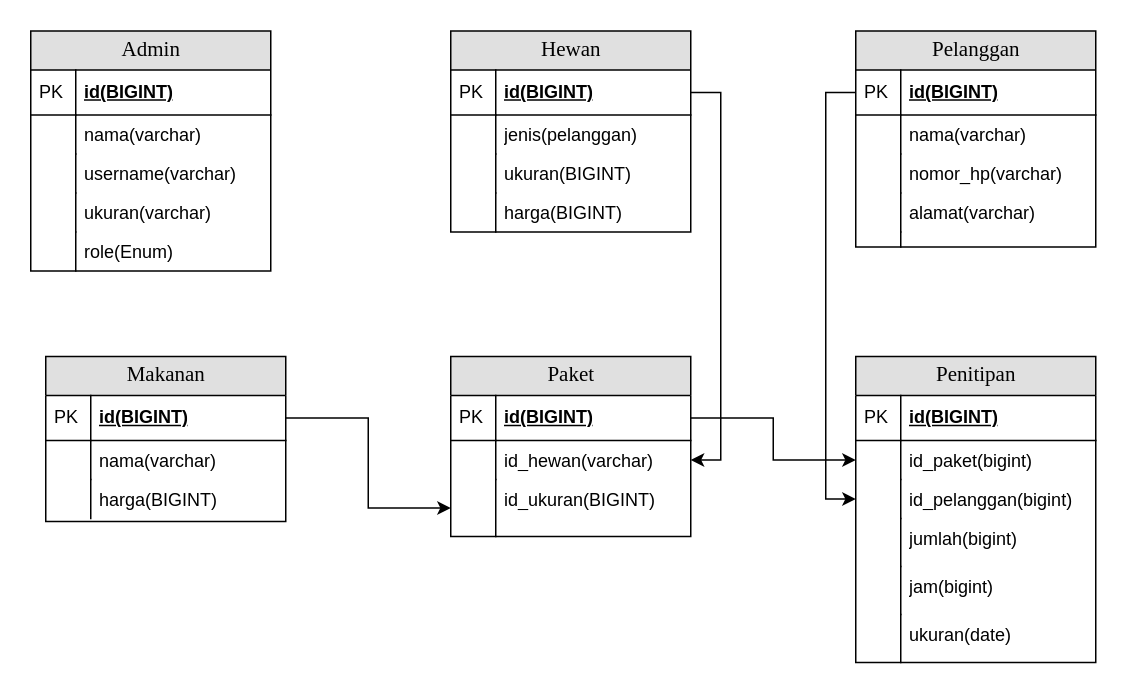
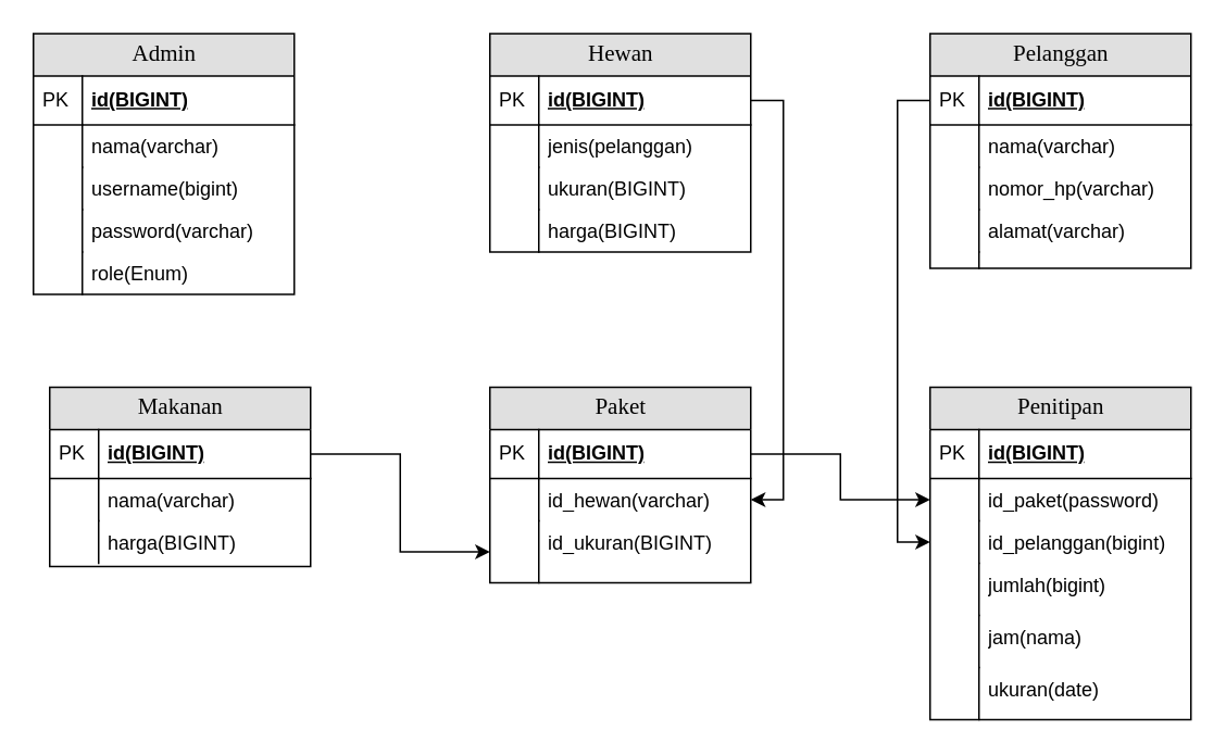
  <mxCell id="0" />
  <mxCell id="1" parent="0" />
  <mxCell id="2" value="Admin" style="swimlane;html=1;fontStyle=0;childLayout=stackLayout;horizontal=1;startSize=26;fillColor=#e0e0e0;horizontalStack=0;resizeParent=1;resizeLast=0;collapsible=1;marginBottom=0;swimlaneFillColor=#ffffff;align=center;rounded=0;shadow=0;comic=0;labelBackgroundColor=none;strokeWidth=1;fontFamily=Verdana;fontSize=14;swimlaneLine=1;" parent="1" vertex="1"><mxGeometry width="160" height="160" as="geometry" x="20" y="20" /></mxCell>
  <mxCell id="3" value="id(BIGINT)" style="shape=partialRectangle;top=0;left=0;right=0;bottom=1;html=1;align=left;verticalAlign=middle;fillColor=none;spacingLeft=34;spacingRight=4;whiteSpace=wrap;overflow=hidden;rotatable=0;points=[[0,0.5],[1,0.5]];portConstraint=eastwest;dropTarget=0;fontStyle=5;" parent="2" vertex="1"><mxGeometry y="26" width="160" height="30" as="geometry" /></mxCell>
  <mxCell id="4" value="PK" style="shape=partialRectangle;top=0;left=0;bottom=0;html=1;fillColor=none;align=left;verticalAlign=middle;spacingLeft=4;spacingRight=4;whiteSpace=wrap;overflow=hidden;rotatable=0;points=[];portConstraint=eastwest;part=1;" parent="3" vertex="1" connectable="0"><mxGeometry width="30" height="30" as="geometry" /></mxCell>
  <mxCell id="5" value="nama(varchar)" style="shape=partialRectangle;top=0;left=0;right=0;bottom=0;html=1;align=left;verticalAlign=top;fillColor=none;spacingLeft=34;spacingRight=4;whiteSpace=wrap;overflow=hidden;rotatable=0;points=[[0,0.5],[1,0.5]];portConstraint=eastwest;dropTarget=0;" parent="2" vertex="1"><mxGeometry y="56" width="160" height="26" as="geometry" /></mxCell>
  <mxCell id="6" value="" style="shape=partialRectangle;top=0;left=0;bottom=0;html=1;fillColor=none;align=left;verticalAlign=top;spacingLeft=4;spacingRight=4;whiteSpace=wrap;overflow=hidden;rotatable=0;points=[];portConstraint=eastwest;part=1;" parent="5" vertex="1" connectable="0"><mxGeometry width="30" height="26" as="geometry" /></mxCell>
- <mxCell id="7" value="username(varchar)" style="shape=partialRectangle;top=0;left=0;right=0;bottom=0;html=1;align=left;verticalAlign=top;fillColor=none;spacingLeft=34;spacingRight=4;whiteSpace=wrap;overflow=hidden;rotatable=0;points=[[0,0.5],[1,0.5]];portConstraint=eastwest;dropTarget=0;" parent="2" vertex="1"><mxGeometry y="82" width="160" height="26" as="geometry" /></mxCell>
+ <mxCell id="7" value="username(bigint)" style="shape=partialRectangle;top=0;left=0;right=0;bottom=0;html=1;align=left;verticalAlign=top;fillColor=none;spacingLeft=34;spacingRight=4;whiteSpace=wrap;overflow=hidden;rotatable=0;points=[[0,0.5],[1,0.5]];portConstraint=eastwest;dropTarget=0;" parent="2" vertex="1"><mxGeometry y="82" width="160" height="26" as="geometry" /></mxCell>
  <mxCell id="8" value="" style="shape=partialRectangle;top=0;left=0;bottom=0;html=1;fillColor=none;align=left;verticalAlign=top;spacingLeft=4;spacingRight=4;whiteSpace=wrap;overflow=hidden;rotatable=0;points=[];portConstraint=eastwest;part=1;" parent="7" vertex="1" connectable="0"><mxGeometry width="30" height="26" as="geometry" /></mxCell>
- <mxCell id="9" value="ukuran(varchar)" style="shape=partialRectangle;top=0;left=0;right=0;bottom=0;html=1;align=left;verticalAlign=top;fillColor=none;spacingLeft=34;spacingRight=4;whiteSpace=wrap;overflow=hidden;rotatable=0;points=[[0,0.5],[1,0.5]];portConstraint=eastwest;dropTarget=0;" parent="2" vertex="1"><mxGeometry y="108" width="160" height="26" as="geometry" /></mxCell>
+ <mxCell id="9" value="password(varchar)" style="shape=partialRectangle;top=0;left=0;right=0;bottom=0;html=1;align=left;verticalAlign=top;fillColor=none;spacingLeft=34;spacingRight=4;whiteSpace=wrap;overflow=hidden;rotatable=0;points=[[0,0.5],[1,0.5]];portConstraint=eastwest;dropTarget=0;" parent="2" vertex="1"><mxGeometry y="108" width="160" height="26" as="geometry" /></mxCell>
  <mxCell id="10" value="" style="shape=partialRectangle;top=0;left=0;bottom=0;html=1;fillColor=none;align=left;verticalAlign=top;spacingLeft=4;spacingRight=4;whiteSpace=wrap;overflow=hidden;rotatable=0;points=[];portConstraint=eastwest;part=1;" parent="9" vertex="1" connectable="0"><mxGeometry width="30" height="26" as="geometry" /></mxCell>
  <mxCell id="11" value="role(Enum)" style="shape=partialRectangle;top=0;left=0;right=0;bottom=0;html=1;align=left;verticalAlign=top;fillColor=none;spacingLeft=34;spacingRight=4;whiteSpace=wrap;overflow=hidden;rotatable=0;points=[[0,0.5],[1,0.5]];portConstraint=eastwest;dropTarget=0;" vertex="1" parent="2"><mxGeometry y="134" width="160" height="26" as="geometry" /></mxCell>
  <mxCell id="12" value="" style="shape=partialRectangle;top=0;left=0;bottom=0;html=1;fillColor=none;align=left;verticalAlign=top;spacingLeft=4;spacingRight=4;whiteSpace=wrap;overflow=hidden;rotatable=0;points=[];portConstraint=eastwest;part=1;" vertex="1" connectable="0" parent="11"><mxGeometry width="30" height="26" as="geometry" /></mxCell>
  <mxCell id="13" value="Hewan" style="swimlane;html=1;fontStyle=0;childLayout=stackLayout;horizontal=1;startSize=26;fillColor=#e0e0e0;horizontalStack=0;resizeParent=1;resizeLast=0;collapsible=1;marginBottom=0;swimlaneFillColor=#ffffff;align=center;rounded=0;shadow=0;comic=0;labelBackgroundColor=none;strokeWidth=1;fontFamily=Verdana;fontSize=14;swimlaneLine=1;" vertex="1" parent="1"><mxGeometry x="300" width="160" height="134" as="geometry" y="20" /></mxCell>
  <mxCell id="14" value="id(BIGINT)" style="shape=partialRectangle;top=0;left=0;right=0;bottom=1;html=1;align=left;verticalAlign=middle;fillColor=none;spacingLeft=34;spacingRight=4;whiteSpace=wrap;overflow=hidden;rotatable=0;points=[[0,0.5],[1,0.5]];portConstraint=eastwest;dropTarget=0;fontStyle=5;" vertex="1" parent="13"><mxGeometry y="26" width="160" height="30" as="geometry" /></mxCell>
  <mxCell id="15" value="PK" style="shape=partialRectangle;top=0;left=0;bottom=0;html=1;fillColor=none;align=left;verticalAlign=middle;spacingLeft=4;spacingRight=4;whiteSpace=wrap;overflow=hidden;rotatable=0;points=[];portConstraint=eastwest;part=1;" vertex="1" connectable="0" parent="14"><mxGeometry width="30" height="30" as="geometry" /></mxCell>
  <mxCell id="16" value="jenis(pelanggan)" style="shape=partialRectangle;top=0;left=0;right=0;bottom=0;html=1;align=left;verticalAlign=top;fillColor=none;spacingLeft=34;spacingRight=4;whiteSpace=wrap;overflow=hidden;rotatable=0;points=[[0,0.5],[1,0.5]];portConstraint=eastwest;dropTarget=0;" vertex="1" parent="13"><mxGeometry y="56" width="160" height="26" as="geometry" /></mxCell>
  <mxCell id="17" value="" style="shape=partialRectangle;top=0;left=0;bottom=0;html=1;fillColor=none;align=left;verticalAlign=top;spacingLeft=4;spacingRight=4;whiteSpace=wrap;overflow=hidden;rotatable=0;points=[];portConstraint=eastwest;part=1;" vertex="1" connectable="0" parent="16"><mxGeometry width="30" height="26" as="geometry" /></mxCell>
  <mxCell id="18" value="ukuran(BIGINT)" style="shape=partialRectangle;top=0;left=0;right=0;bottom=0;html=1;align=left;verticalAlign=top;fillColor=none;spacingLeft=34;spacingRight=4;whiteSpace=wrap;overflow=hidden;rotatable=0;points=[[0,0.5],[1,0.5]];portConstraint=eastwest;dropTarget=0;" vertex="1" parent="13"><mxGeometry y="82" width="160" height="26" as="geometry" /></mxCell>
  <mxCell id="19" value="" style="shape=partialRectangle;top=0;left=0;bottom=0;html=1;fillColor=none;align=left;verticalAlign=top;spacingLeft=4;spacingRight=4;whiteSpace=wrap;overflow=hidden;rotatable=0;points=[];portConstraint=eastwest;part=1;" vertex="1" connectable="0" parent="18"><mxGeometry width="30" height="26" as="geometry" /></mxCell>
  <mxCell id="20" value="harga(BIGINT)" style="shape=partialRectangle;top=0;left=0;right=0;bottom=0;html=1;align=left;verticalAlign=top;fillColor=none;spacingLeft=34;spacingRight=4;whiteSpace=wrap;overflow=hidden;rotatable=0;points=[[0,0.5],[1,0.5]];portConstraint=eastwest;dropTarget=0;" vertex="1" parent="13"><mxGeometry y="108" width="160" height="26" as="geometry" /></mxCell>
  <mxCell id="21" value="" style="shape=partialRectangle;top=0;left=0;bottom=0;html=1;fillColor=none;align=left;verticalAlign=top;spacingLeft=4;spacingRight=4;whiteSpace=wrap;overflow=hidden;rotatable=0;points=[];portConstraint=eastwest;part=1;" vertex="1" connectable="0" parent="20"><mxGeometry width="30" height="26" as="geometry" /></mxCell>
  <mxCell id="22" value="Pelanggan" style="swimlane;html=1;fontStyle=0;childLayout=stackLayout;horizontal=1;startSize=26;fillColor=#e0e0e0;horizontalStack=0;resizeParent=1;resizeLast=0;collapsible=1;marginBottom=0;swimlaneFillColor=#ffffff;align=center;rounded=0;shadow=0;comic=0;labelBackgroundColor=none;strokeWidth=1;fontFamily=Verdana;fontSize=14;swimlaneLine=1;" vertex="1" parent="1"><mxGeometry x="570" width="160" height="144" as="geometry" y="20" /></mxCell>
  <mxCell id="23" value="id(BIGINT)" style="shape=partialRectangle;top=0;left=0;right=0;bottom=1;html=1;align=left;verticalAlign=middle;fillColor=none;spacingLeft=34;spacingRight=4;whiteSpace=wrap;overflow=hidden;rotatable=0;points=[[0,0.5],[1,0.5]];portConstraint=eastwest;dropTarget=0;fontStyle=5;" vertex="1" parent="22"><mxGeometry y="26" width="160" height="30" as="geometry" /></mxCell>
  <mxCell id="24" value="PK" style="shape=partialRectangle;top=0;left=0;bottom=0;html=1;fillColor=none;align=left;verticalAlign=middle;spacingLeft=4;spacingRight=4;whiteSpace=wrap;overflow=hidden;rotatable=0;points=[];portConstraint=eastwest;part=1;" vertex="1" connectable="0" parent="23"><mxGeometry width="30" height="30" as="geometry" /></mxCell>
  <mxCell id="25" value="nama(varchar)" style="shape=partialRectangle;top=0;left=0;right=0;bottom=0;html=1;align=left;verticalAlign=top;fillColor=none;spacingLeft=34;spacingRight=4;whiteSpace=wrap;overflow=hidden;rotatable=0;points=[[0,0.5],[1,0.5]];portConstraint=eastwest;dropTarget=0;" vertex="1" parent="22"><mxGeometry y="56" width="160" height="26" as="geometry" /></mxCell>
  <mxCell id="26" value="" style="shape=partialRectangle;top=0;left=0;bottom=0;html=1;fillColor=none;align=left;verticalAlign=top;spacingLeft=4;spacingRight=4;whiteSpace=wrap;overflow=hidden;rotatable=0;points=[];portConstraint=eastwest;part=1;" vertex="1" connectable="0" parent="25"><mxGeometry width="30" height="26" as="geometry" /></mxCell>
  <mxCell id="27" value="nomor_hp(varchar)" style="shape=partialRectangle;top=0;left=0;right=0;bottom=0;html=1;align=left;verticalAlign=top;fillColor=none;spacingLeft=34;spacingRight=4;whiteSpace=wrap;overflow=hidden;rotatable=0;points=[[0,0.5],[1,0.5]];portConstraint=eastwest;dropTarget=0;" vertex="1" parent="22"><mxGeometry y="82" width="160" height="26" as="geometry" /></mxCell>
  <mxCell id="28" value="" style="shape=partialRectangle;top=0;left=0;bottom=0;html=1;fillColor=none;align=left;verticalAlign=top;spacingLeft=4;spacingRight=4;whiteSpace=wrap;overflow=hidden;rotatable=0;points=[];portConstraint=eastwest;part=1;" vertex="1" connectable="0" parent="27"><mxGeometry width="30" height="26" as="geometry" /></mxCell>
  <mxCell id="29" value="alamat(varchar)" style="shape=partialRectangle;top=0;left=0;right=0;bottom=0;html=1;align=left;verticalAlign=top;fillColor=none;spacingLeft=34;spacingRight=4;whiteSpace=wrap;overflow=hidden;rotatable=0;points=[[0,0.5],[1,0.5]];portConstraint=eastwest;dropTarget=0;" vertex="1" parent="22"><mxGeometry y="108" width="160" height="26" as="geometry" /></mxCell>
  <mxCell id="30" value="" style="shape=partialRectangle;top=0;left=0;bottom=0;html=1;fillColor=none;align=left;verticalAlign=top;spacingLeft=4;spacingRight=4;whiteSpace=wrap;overflow=hidden;rotatable=0;points=[];portConstraint=eastwest;part=1;" vertex="1" connectable="0" parent="29"><mxGeometry width="30" height="26" as="geometry" /></mxCell>
  <mxCell id="31" value="" style="shape=partialRectangle;top=0;left=0;right=0;bottom=0;html=1;align=left;verticalAlign=top;fillColor=none;spacingLeft=34;spacingRight=4;whiteSpace=wrap;overflow=hidden;rotatable=0;points=[[0,0.5],[1,0.5]];portConstraint=eastwest;dropTarget=0;" vertex="1" parent="22"><mxGeometry y="134" width="160" height="10" as="geometry" /></mxCell>
  <mxCell id="32" value="" style="shape=partialRectangle;top=0;left=0;bottom=0;html=1;fillColor=none;align=left;verticalAlign=top;spacingLeft=4;spacingRight=4;whiteSpace=wrap;overflow=hidden;rotatable=0;points=[];portConstraint=eastwest;part=1;" vertex="1" connectable="0" parent="31"><mxGeometry width="30" height="10" as="geometry" /></mxCell>
  <mxCell id="33" value="Penitipan" style="swimlane;html=1;fontStyle=0;childLayout=stackLayout;horizontal=1;startSize=26;fillColor=#e0e0e0;horizontalStack=0;resizeParent=1;resizeLast=0;collapsible=1;marginBottom=0;swimlaneFillColor=#ffffff;align=center;rounded=0;shadow=0;comic=0;labelBackgroundColor=none;strokeWidth=1;fontFamily=Verdana;fontSize=14;swimlaneLine=1;" vertex="1" parent="1"><mxGeometry x="570" y="237" width="160" height="204" as="geometry" /></mxCell>
  <mxCell id="34" value="id(BIGINT)" style="shape=partialRectangle;top=0;left=0;right=0;bottom=1;html=1;align=left;verticalAlign=middle;fillColor=none;spacingLeft=34;spacingRight=4;whiteSpace=wrap;overflow=hidden;rotatable=0;points=[[0,0.5],[1,0.5]];portConstraint=eastwest;dropTarget=0;fontStyle=5;" vertex="1" parent="33"><mxGeometry y="26" width="160" height="30" as="geometry" /></mxCell>
  <mxCell id="35" value="PK" style="shape=partialRectangle;top=0;left=0;bottom=0;html=1;fillColor=none;align=left;verticalAlign=middle;spacingLeft=4;spacingRight=4;whiteSpace=wrap;overflow=hidden;rotatable=0;points=[];portConstraint=eastwest;part=1;" vertex="1" connectable="0" parent="34"><mxGeometry width="30" height="30" as="geometry" /></mxCell>
- <mxCell id="36" value="id_paket(bigint)" style="shape=partialRectangle;top=0;left=0;right=0;bottom=0;html=1;align=left;verticalAlign=top;fillColor=none;spacingLeft=34;spacingRight=4;whiteSpace=wrap;overflow=hidden;rotatable=0;points=[[0,0.5],[1,0.5]];portConstraint=eastwest;dropTarget=0;" vertex="1" parent="33"><mxGeometry y="56" width="160" height="26" as="geometry" /></mxCell>
+ <mxCell id="36" value="id_paket(password)" style="shape=partialRectangle;top=0;left=0;right=0;bottom=0;html=1;align=left;verticalAlign=top;fillColor=none;spacingLeft=34;spacingRight=4;whiteSpace=wrap;overflow=hidden;rotatable=0;points=[[0,0.5],[1,0.5]];portConstraint=eastwest;dropTarget=0;" vertex="1" parent="33"><mxGeometry y="56" width="160" height="26" as="geometry" /></mxCell>
  <mxCell id="37" value="" style="shape=partialRectangle;top=0;left=0;bottom=0;html=1;fillColor=none;align=left;verticalAlign=top;spacingLeft=4;spacingRight=4;whiteSpace=wrap;overflow=hidden;rotatable=0;points=[];portConstraint=eastwest;part=1;" vertex="1" connectable="0" parent="36"><mxGeometry width="30" height="26" as="geometry" /></mxCell>
  <mxCell id="38" value="id_pelanggan(bigint)" style="shape=partialRectangle;top=0;left=0;right=0;bottom=0;html=1;align=left;verticalAlign=top;fillColor=none;spacingLeft=34;spacingRight=4;whiteSpace=wrap;overflow=hidden;rotatable=0;points=[[0,0.5],[1,0.5]];portConstraint=eastwest;dropTarget=0;" vertex="1" parent="33"><mxGeometry y="82" width="160" height="26" as="geometry" /></mxCell>
  <mxCell id="39" value="" style="shape=partialRectangle;top=0;left=0;bottom=0;html=1;fillColor=none;align=left;verticalAlign=top;spacingLeft=4;spacingRight=4;whiteSpace=wrap;overflow=hidden;rotatable=0;points=[];portConstraint=eastwest;part=1;" vertex="1" connectable="0" parent="38"><mxGeometry width="30" height="26" as="geometry" /></mxCell>
  <mxCell id="40" value="jumlah(bigint)" style="shape=partialRectangle;top=0;left=0;right=0;bottom=0;html=1;align=left;verticalAlign=top;fillColor=none;spacingLeft=34;spacingRight=4;whiteSpace=wrap;overflow=hidden;rotatable=0;points=[[0,0.5],[1,0.5]];portConstraint=eastwest;dropTarget=0;" vertex="1" parent="33"><mxGeometry y="108" width="160" height="32" as="geometry" /></mxCell>
  <mxCell id="41" value="" style="shape=partialRectangle;top=0;left=0;bottom=0;html=1;fillColor=none;align=left;verticalAlign=top;spacingLeft=4;spacingRight=4;whiteSpace=wrap;overflow=hidden;rotatable=0;points=[];portConstraint=eastwest;part=1;" vertex="1" connectable="0" parent="40"><mxGeometry width="30" height="32" as="geometry" /></mxCell>
- <mxCell id="42" value="jam(bigint)" style="shape=partialRectangle;top=0;left=0;right=0;bottom=0;html=1;align=left;verticalAlign=top;fillColor=none;spacingLeft=34;spacingRight=4;whiteSpace=wrap;overflow=hidden;rotatable=0;points=[[0,0.5],[1,0.5]];portConstraint=eastwest;dropTarget=0;" vertex="1" parent="33"><mxGeometry y="140" width="160" height="32" as="geometry" /></mxCell>
+ <mxCell id="42" value="jam(nama)" style="shape=partialRectangle;top=0;left=0;right=0;bottom=0;html=1;align=left;verticalAlign=top;fillColor=none;spacingLeft=34;spacingRight=4;whiteSpace=wrap;overflow=hidden;rotatable=0;points=[[0,0.5],[1,0.5]];portConstraint=eastwest;dropTarget=0;" vertex="1" parent="33"><mxGeometry y="140" width="160" height="32" as="geometry" /></mxCell>
  <mxCell id="43" value="" style="shape=partialRectangle;top=0;left=0;bottom=0;html=1;fillColor=none;align=left;verticalAlign=top;spacingLeft=4;spacingRight=4;whiteSpace=wrap;overflow=hidden;rotatable=0;points=[];portConstraint=eastwest;part=1;" vertex="1" connectable="0" parent="42"><mxGeometry width="30" height="32" as="geometry" /></mxCell>
  <mxCell id="44" value="ukuran(date)" style="shape=partialRectangle;top=0;left=0;right=0;bottom=0;html=1;align=left;verticalAlign=top;fillColor=none;spacingLeft=34;spacingRight=4;whiteSpace=wrap;overflow=hidden;rotatable=0;points=[[0,0.5],[1,0.5]];portConstraint=eastwest;dropTarget=0;" vertex="1" parent="33"><mxGeometry y="172" width="160" height="32" as="geometry" /></mxCell>
  <mxCell id="45" value="" style="shape=partialRectangle;top=0;left=0;bottom=0;html=1;fillColor=none;align=left;verticalAlign=top;spacingLeft=4;spacingRight=4;whiteSpace=wrap;overflow=hidden;rotatable=0;points=[];portConstraint=eastwest;part=1;" vertex="1" connectable="0" parent="44"><mxGeometry width="30" height="32" as="geometry" /></mxCell>
  <mxCell id="46" value="Makanan" style="swimlane;html=1;fontStyle=0;childLayout=stackLayout;horizontal=1;startSize=26;fillColor=#e0e0e0;horizontalStack=0;resizeParent=1;resizeLast=0;collapsible=1;marginBottom=0;swimlaneFillColor=#ffffff;align=center;rounded=0;shadow=0;comic=0;labelBackgroundColor=none;strokeWidth=1;fontFamily=Verdana;fontSize=14;swimlaneLine=1;" vertex="1" parent="1"><mxGeometry x="30" y="237" width="160" height="110" as="geometry" /></mxCell>
  <mxCell id="47" value="id(BIGINT)" style="shape=partialRectangle;top=0;left=0;right=0;bottom=1;html=1;align=left;verticalAlign=middle;fillColor=none;spacingLeft=34;spacingRight=4;whiteSpace=wrap;overflow=hidden;rotatable=0;points=[[0,0.5],[1,0.5]];portConstraint=eastwest;dropTarget=0;fontStyle=5;" vertex="1" parent="46"><mxGeometry y="26" width="160" height="30" as="geometry" /></mxCell>
  <mxCell id="48" value="PK" style="shape=partialRectangle;top=0;left=0;bottom=0;html=1;fillColor=none;align=left;verticalAlign=middle;spacingLeft=4;spacingRight=4;whiteSpace=wrap;overflow=hidden;rotatable=0;points=[];portConstraint=eastwest;part=1;" vertex="1" connectable="0" parent="47"><mxGeometry width="30" height="30" as="geometry" /></mxCell>
  <mxCell id="49" value="nama(varchar)" style="shape=partialRectangle;top=0;left=0;right=0;bottom=0;html=1;align=left;verticalAlign=top;fillColor=none;spacingLeft=34;spacingRight=4;whiteSpace=wrap;overflow=hidden;rotatable=0;points=[[0,0.5],[1,0.5]];portConstraint=eastwest;dropTarget=0;" vertex="1" parent="46"><mxGeometry y="56" width="160" height="26" as="geometry" /></mxCell>
  <mxCell id="50" value="" style="shape=partialRectangle;top=0;left=0;bottom=0;html=1;fillColor=none;align=left;verticalAlign=top;spacingLeft=4;spacingRight=4;whiteSpace=wrap;overflow=hidden;rotatable=0;points=[];portConstraint=eastwest;part=1;" vertex="1" connectable="0" parent="49"><mxGeometry width="30" height="26" as="geometry" /></mxCell>
  <mxCell id="51" value="harga(BIGINT)" style="shape=partialRectangle;top=0;left=0;right=0;bottom=0;html=1;align=left;verticalAlign=top;fillColor=none;spacingLeft=34;spacingRight=4;whiteSpace=wrap;overflow=hidden;rotatable=0;points=[[0,0.5],[1,0.5]];portConstraint=eastwest;dropTarget=0;" vertex="1" parent="46"><mxGeometry y="82" width="160" height="26" as="geometry" /></mxCell>
  <mxCell id="52" value="" style="shape=partialRectangle;top=0;left=0;bottom=0;html=1;fillColor=none;align=left;verticalAlign=top;spacingLeft=4;spacingRight=4;whiteSpace=wrap;overflow=hidden;rotatable=0;points=[];portConstraint=eastwest;part=1;" vertex="1" connectable="0" parent="51"><mxGeometry width="30" height="26" as="geometry" /></mxCell>
  <mxCell id="53" value="Paket" style="swimlane;html=1;fontStyle=0;childLayout=stackLayout;horizontal=1;startSize=26;fillColor=#e0e0e0;horizontalStack=0;resizeParent=1;resizeLast=0;collapsible=1;marginBottom=0;swimlaneFillColor=#ffffff;align=center;rounded=0;shadow=0;comic=0;labelBackgroundColor=none;strokeWidth=1;fontFamily=Verdana;fontSize=14;swimlaneLine=1;" vertex="1" parent="1"><mxGeometry x="300" y="237" width="160" height="120" as="geometry" /></mxCell>
  <mxCell id="54" value="id(BIGINT)" style="shape=partialRectangle;top=0;left=0;right=0;bottom=1;html=1;align=left;verticalAlign=middle;fillColor=none;spacingLeft=34;spacingRight=4;whiteSpace=wrap;overflow=hidden;rotatable=0;points=[[0,0.5],[1,0.5]];portConstraint=eastwest;dropTarget=0;fontStyle=5;" vertex="1" parent="53"><mxGeometry y="26" width="160" height="30" as="geometry" /></mxCell>
  <mxCell id="55" value="PK" style="shape=partialRectangle;top=0;left=0;bottom=0;html=1;fillColor=none;align=left;verticalAlign=middle;spacingLeft=4;spacingRight=4;whiteSpace=wrap;overflow=hidden;rotatable=0;points=[];portConstraint=eastwest;part=1;" vertex="1" connectable="0" parent="54"><mxGeometry width="30" height="30" as="geometry" /></mxCell>
  <mxCell id="56" value="id_hewan(varchar)" style="shape=partialRectangle;top=0;left=0;right=0;bottom=0;html=1;align=left;verticalAlign=top;fillColor=none;spacingLeft=34;spacingRight=4;whiteSpace=wrap;overflow=hidden;rotatable=0;points=[[0,0.5],[1,0.5]];portConstraint=eastwest;dropTarget=0;" vertex="1" parent="53"><mxGeometry y="56" width="160" height="26" as="geometry" /></mxCell>
  <mxCell id="57" value="" style="shape=partialRectangle;top=0;left=0;bottom=0;html=1;fillColor=none;align=left;verticalAlign=top;spacingLeft=4;spacingRight=4;whiteSpace=wrap;overflow=hidden;rotatable=0;points=[];portConstraint=eastwest;part=1;" vertex="1" connectable="0" parent="56"><mxGeometry width="30" height="26" as="geometry" /></mxCell>
  <mxCell id="58" value="id_ukuran(BIGINT)" style="shape=partialRectangle;top=0;left=0;right=0;bottom=0;html=1;align=left;verticalAlign=top;fillColor=none;spacingLeft=34;spacingRight=4;whiteSpace=wrap;overflow=hidden;rotatable=0;points=[[0,0.5],[1,0.5]];portConstraint=eastwest;dropTarget=0;" vertex="1" parent="53"><mxGeometry y="82" width="160" height="38" as="geometry" /></mxCell>
  <mxCell id="59" value="" style="shape=partialRectangle;top=0;left=0;bottom=0;html=1;fillColor=none;align=left;verticalAlign=top;spacingLeft=4;spacingRight=4;whiteSpace=wrap;overflow=hidden;rotatable=0;points=[];portConstraint=eastwest;part=1;" vertex="1" connectable="0" parent="58"><mxGeometry width="30" height="38" as="geometry" /></mxCell>
  <mxCell id="60" style="edgeStyle=orthogonalEdgeStyle;rounded=0;orthogonalLoop=1;jettySize=auto;html=1;exitX=1;exitY=0.5;exitDx=0;exitDy=0;entryX=1;entryY=0.5;entryDx=0;entryDy=0;" edge="1" parent="1" source="14" target="56"><mxGeometry relative="1" as="geometry" /></mxCell>
  <mxCell id="61" style="edgeStyle=orthogonalEdgeStyle;rounded=0;orthogonalLoop=1;jettySize=auto;html=1;exitX=1;exitY=0.5;exitDx=0;exitDy=0;entryX=0;entryY=0.5;entryDx=0;entryDy=0;" edge="1" parent="1" source="47" target="58"><mxGeometry relative="1" as="geometry" /></mxCell>
  <mxCell id="62" style="edgeStyle=orthogonalEdgeStyle;rounded=0;orthogonalLoop=1;jettySize=auto;html=1;exitX=1;exitY=0.5;exitDx=0;exitDy=0;entryX=0;entryY=0.5;entryDx=0;entryDy=0;" edge="1" parent="1" source="54" target="36"><mxGeometry relative="1" as="geometry" /></mxCell>
  <mxCell id="63" style="edgeStyle=orthogonalEdgeStyle;rounded=0;orthogonalLoop=1;jettySize=auto;html=1;exitX=0;exitY=0.5;exitDx=0;exitDy=0;entryX=0;entryY=0.5;entryDx=0;entryDy=0;" edge="1" parent="1" source="23" target="38"><mxGeometry relative="1" as="geometry" /></mxCell>
